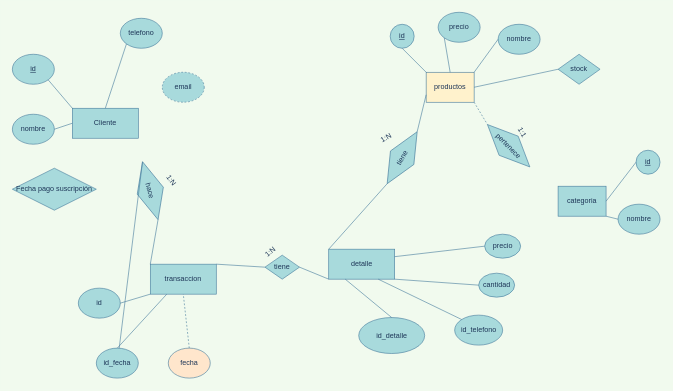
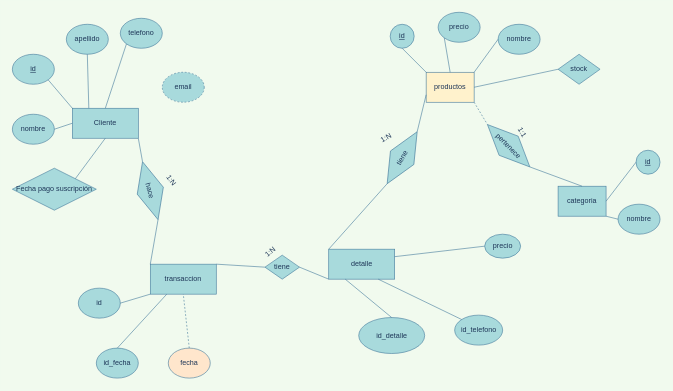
  <mxCell id="0" />
  <mxCell id="1" parent="0" />
  <mxCell id="2" value="Cliente" style="rounded=0;whiteSpace=wrap;html=1;fillColor=#A8DADC;strokeColor=#457B9D;fontColor=#1D3557;" parent="1" vertex="1"><mxGeometry x="120" y="180" width="110" height="50" as="geometry" /></mxCell>
  <mxCell id="3" value="productos" style="rounded=0;whiteSpace=wrap;html=1;fillColor=#fff2cc;strokeColor=#457B9D;fontColor=#1D3557;" parent="1" vertex="1"><mxGeometry x="710" y="120" width="80" height="50" as="geometry" /></mxCell>
  <mxCell id="4" value="&lt;u&gt;id&lt;/u&gt;" style="ellipse;whiteSpace=wrap;html=1;fillColor=#A8DADC;strokeColor=#457B9D;fontColor=#1D3557;" parent="1" vertex="1"><mxGeometry x="20" y="90" width="70" height="50" as="geometry" /></mxCell>
  <mxCell id="5" value="nombre" style="ellipse;whiteSpace=wrap;html=1;fillColor=#A8DADC;strokeColor=#457B9D;fontColor=#1D3557;" parent="1" vertex="1"><mxGeometry x="20" y="190" width="70" height="50" as="geometry" /></mxCell>
+ <mxCell id="6" value="apellido" style="ellipse;whiteSpace=wrap;html=1;fillColor=#A8DADC;strokeColor=#457B9D;fontColor=#1D3557;" parent="1" vertex="1"><mxGeometry x="110" y="40" width="70" height="50" as="geometry" /></mxCell>
  <mxCell id="7" value="telefono" style="ellipse;whiteSpace=wrap;html=1;fillColor=#A8DADC;strokeColor=#457B9D;fontColor=#1D3557;" parent="1" vertex="1"><mxGeometry x="200" y="30" width="70" height="50" as="geometry" /></mxCell>
  <mxCell id="8" value="email" style="ellipse;whiteSpace=wrap;html=1;fillColor=#A8DADC;strokeColor=#457B9D;fontColor=#1D3557;dashed=1;" parent="1" vertex="1"><mxGeometry x="270" y="120" width="70" height="50" as="geometry" /></mxCell>
  <mxCell id="9" value="Fecha pago suscripción" style="rhombus;whiteSpace=wrap;html=1;fillColor=#A8DADC;strokeColor=#457B9D;fontColor=#1D3557;" parent="1" vertex="1"><mxGeometry x="20" y="280" width="140" height="70" as="geometry" /></mxCell>
+ <mxCell id="10" value="" style="endArrow=none;html=1;exitX=1;exitY=0;exitDx=0;exitDy=0;entryX=0.5;entryY=1;entryDx=0;entryDy=0;strokeColor=#457B9D;fontColor=#1D3557;labelBackgroundColor=#F1FAEE;" parent="1" source="9" target="2" edge="1"><mxGeometry width="50" height="50" relative="1" as="geometry"><mxPoint x="280" y="180" as="sourcePoint" /><mxPoint x="330" y="130" as="targetPoint" /></mxGeometry></mxCell>
  <mxCell id="11" value="" style="endArrow=none;html=1;exitX=1;exitY=0.5;exitDx=0;exitDy=0;entryX=0;entryY=0.5;entryDx=0;entryDy=0;strokeColor=#457B9D;fontColor=#1D3557;labelBackgroundColor=#F1FAEE;" parent="1" source="5" target="2" edge="1"><mxGeometry width="50" height="50" relative="1" as="geometry"><mxPoint x="149.497" y="300.251" as="sourcePoint" /><mxPoint x="185" y="240" as="targetPoint" /></mxGeometry></mxCell>
  <mxCell id="12" value="" style="endArrow=none;html=1;exitX=1;exitY=1;exitDx=0;exitDy=0;entryX=0;entryY=0;entryDx=0;entryDy=0;strokeColor=#457B9D;fontColor=#1D3557;labelBackgroundColor=#F1FAEE;" parent="1" source="4" target="2" edge="1"><mxGeometry width="50" height="50" relative="1" as="geometry"><mxPoint x="100" y="225" as="sourcePoint" /><mxPoint x="130" y="215" as="targetPoint" /></mxGeometry></mxCell>
+ <mxCell id="13" value="" style="endArrow=none;html=1;exitX=0.5;exitY=1;exitDx=0;exitDy=0;entryX=0.25;entryY=0;entryDx=0;entryDy=0;strokeColor=#457B9D;fontColor=#1D3557;labelBackgroundColor=#F1FAEE;" parent="1" source="6" target="2" edge="1"><mxGeometry width="50" height="50" relative="1" as="geometry"><mxPoint x="89.749" y="142.678" as="sourcePoint" /><mxPoint x="130" y="190" as="targetPoint" /></mxGeometry></mxCell>
  <mxCell id="14" value="" style="endArrow=none;html=1;exitX=0;exitY=1;exitDx=0;exitDy=0;entryX=0.5;entryY=0;entryDx=0;entryDy=0;strokeColor=#457B9D;fontColor=#1D3557;labelBackgroundColor=#F1FAEE;" parent="1" source="7" target="2" edge="1"><mxGeometry width="50" height="50" relative="1" as="geometry"><mxPoint x="155" y="100" as="sourcePoint" /><mxPoint x="157.5" y="190" as="targetPoint" /></mxGeometry></mxCell>
  <mxCell id="15" value="&lt;u&gt;id&lt;/u&gt;" style="ellipse;whiteSpace=wrap;html=1;fillColor=#A8DADC;strokeColor=#457B9D;fontColor=#1D3557;" parent="1" vertex="1"><mxGeometry x="650" y="40" width="40" height="40" as="geometry" /></mxCell>
  <mxCell id="16" value="precio" style="ellipse;whiteSpace=wrap;html=1;fillColor=#A8DADC;strokeColor=#457B9D;fontColor=#1D3557;" parent="1" vertex="1"><mxGeometry x="730" y="20" width="70" height="50" as="geometry" /></mxCell>
  <mxCell id="17" value="nombre" style="ellipse;whiteSpace=wrap;html=1;fillColor=#A8DADC;strokeColor=#457B9D;fontColor=#1D3557;" parent="1" vertex="1"><mxGeometry x="830" y="40" width="70" height="50" as="geometry" /></mxCell>
  <mxCell id="18" value="" style="endArrow=none;html=1;exitX=0.5;exitY=1;exitDx=0;exitDy=0;entryX=0;entryY=0;entryDx=0;entryDy=0;strokeColor=#457B9D;fontColor=#1D3557;labelBackgroundColor=#F1FAEE;" parent="1" source="15" target="3" edge="1"><mxGeometry width="50" height="50" relative="1" as="geometry"><mxPoint x="219.749" y="132.678" as="sourcePoint" /><mxPoint x="260" y="180" as="targetPoint" /></mxGeometry></mxCell>
  <mxCell id="19" value="" style="endArrow=none;html=1;exitX=0;exitY=1;exitDx=0;exitDy=0;entryX=0.5;entryY=0;entryDx=0;entryDy=0;strokeColor=#457B9D;fontColor=#1D3557;labelBackgroundColor=#F1FAEE;" parent="1" source="16" target="3" edge="1"><mxGeometry width="50" height="50" relative="1" as="geometry"><mxPoint x="770" y="90" as="sourcePoint" /><mxPoint x="760" y="130" as="targetPoint" /></mxGeometry></mxCell>
  <mxCell id="20" value="" style="endArrow=none;html=1;exitX=0;exitY=0.5;exitDx=0;exitDy=0;entryX=1;entryY=0;entryDx=0;entryDy=0;strokeColor=#457B9D;fontColor=#1D3557;labelBackgroundColor=#F1FAEE;" parent="1" source="17" target="3" edge="1"><mxGeometry width="50" height="50" relative="1" as="geometry"><mxPoint x="830.551" y="102.889" as="sourcePoint" /><mxPoint x="790" y="110" as="targetPoint" /></mxGeometry></mxCell>
  <mxCell id="21" value="tiene" style="rhombus;whiteSpace=wrap;html=1;rotation=-60;fillColor=#A8DADC;strokeColor=#457B9D;fontColor=#1D3557;" parent="1" vertex="1"><mxGeometry x="620" y="240" width="100" height="45" as="geometry" /></mxCell>
  <mxCell id="22" value="" style="endArrow=none;html=1;entryX=0;entryY=0;entryDx=0;entryDy=0;exitX=0;exitY=0.5;exitDx=0;exitDy=0;strokeColor=#457B9D;fontColor=#1D3557;labelBackgroundColor=#F1FAEE;" parent="1" source="21" target="46" edge="1"><mxGeometry width="50" height="50" relative="1" as="geometry"><mxPoint x="380" y="250" as="sourcePoint" /><mxPoint x="185" y="240" as="targetPoint" /></mxGeometry></mxCell>
  <mxCell id="23" value="" style="endArrow=none;html=1;entryX=1;entryY=0.5;entryDx=0;entryDy=0;exitX=0;exitY=0.75;exitDx=0;exitDy=0;strokeColor=#457B9D;fontColor=#1D3557;labelBackgroundColor=#F1FAEE;" parent="1" source="3" target="21" edge="1"><mxGeometry width="50" height="50" relative="1" as="geometry"><mxPoint x="410" y="242.5" as="sourcePoint" /><mxPoint x="240" y="240" as="targetPoint" /></mxGeometry></mxCell>
  <mxCell id="24" value="1:N" style="text;html=1;align=center;verticalAlign=middle;resizable=0;points=[];autosize=1;rotation=-30;fontColor=#1D3557;" parent="1" vertex="1"><mxGeometry x="627.55" y="220" width="30" height="20" as="geometry" /></mxCell>
  <mxCell id="25" value="stock" style="rhombus;whiteSpace=wrap;html=1;fillColor=#A8DADC;strokeColor=#457B9D;fontColor=#1D3557;" vertex="1" parent="1"><mxGeometry x="930" y="90" width="70" height="50" as="geometry" /></mxCell>
  <mxCell id="26" value="" style="endArrow=none;html=1;exitX=0;exitY=0.5;exitDx=0;exitDy=0;entryX=1;entryY=0.5;entryDx=0;entryDy=0;strokeColor=#457B9D;fontColor=#1D3557;labelBackgroundColor=#F1FAEE;" edge="1" parent="1" source="25" target="3"><mxGeometry width="50" height="50" relative="1" as="geometry"><mxPoint x="840" y="155" as="sourcePoint" /><mxPoint x="790" y="170" as="targetPoint" /></mxGeometry></mxCell>
  <mxCell id="27" value="categoria" style="rounded=0;whiteSpace=wrap;html=1;fillColor=#A8DADC;strokeColor=#457B9D;fontColor=#1D3557;" vertex="1" parent="1"><mxGeometry x="930" y="310" width="80" height="50" as="geometry" /></mxCell>
  <mxCell id="28" value="" style="endArrow=none;html=1;entryX=0;entryY=0.5;entryDx=0;entryDy=0;exitX=1;exitY=1;exitDx=0;exitDy=0;strokeColor=#457B9D;fontColor=#1D3557;labelBackgroundColor=#F1FAEE;dashed=1;" edge="1" parent="1" source="3" target="33"><mxGeometry width="50" height="50" relative="1" as="geometry"><mxPoint x="820" y="240" as="sourcePoint" /><mxPoint x="750" y="280" as="targetPoint" /></mxGeometry></mxCell>
  <mxCell id="29" value="&lt;u&gt;id&lt;/u&gt;" style="ellipse;whiteSpace=wrap;html=1;fillColor=#A8DADC;strokeColor=#457B9D;fontColor=#1D3557;" vertex="1" parent="1"><mxGeometry x="1060" y="250" width="40" height="40" as="geometry" /></mxCell>
  <mxCell id="30" value="" style="endArrow=none;html=1;exitX=0;exitY=0.5;exitDx=0;exitDy=0;entryX=1;entryY=0.5;entryDx=0;entryDy=0;strokeColor=#457B9D;fontColor=#1D3557;labelBackgroundColor=#F1FAEE;" edge="1" parent="1" source="29" target="27"><mxGeometry width="50" height="50" relative="1" as="geometry"><mxPoint x="1050" y="305" as="sourcePoint" /><mxPoint x="1000" y="260" as="targetPoint" /></mxGeometry></mxCell>
  <mxCell id="31" value="nombre" style="ellipse;whiteSpace=wrap;html=1;fillColor=#A8DADC;strokeColor=#457B9D;fontColor=#1D3557;" vertex="1" parent="1"><mxGeometry x="1030" y="340" width="70" height="50" as="geometry" /></mxCell>
  <mxCell id="32" value="" style="endArrow=none;html=1;exitX=0;exitY=0.5;exitDx=0;exitDy=0;entryX=1;entryY=1;entryDx=0;entryDy=0;strokeColor=#457B9D;fontColor=#1D3557;labelBackgroundColor=#F1FAEE;" edge="1" parent="1" source="31" target="27"><mxGeometry width="50" height="50" relative="1" as="geometry"><mxPoint x="1070" y="390" as="sourcePoint" /><mxPoint x="1000" y="415" as="targetPoint" /></mxGeometry></mxCell>
  <mxCell id="33" value="pertenece" style="rhombus;whiteSpace=wrap;html=1;rotation=45;fillColor=#A8DADC;strokeColor=#457B9D;fontColor=#1D3557;" vertex="1" parent="1"><mxGeometry x="797.55" y="220" width="100" height="45" as="geometry" /></mxCell>
+ <mxCell id="34" value="" style="endArrow=none;html=1;exitX=1;exitY=0.5;exitDx=0;exitDy=0;entryX=0.5;entryY=0;entryDx=0;entryDy=0;strokeColor=#457B9D;fontColor=#1D3557;labelBackgroundColor=#F1FAEE;" edge="1" parent="1" source="33" target="27"><mxGeometry width="50" height="50" relative="1" as="geometry"><mxPoint x="760" y="180" as="sourcePoint" /><mxPoint x="760" y="290" as="targetPoint" /></mxGeometry></mxCell>
  <mxCell id="35" value="transaccion" style="rounded=0;whiteSpace=wrap;html=1;fillColor=#A8DADC;strokeColor=#457B9D;fontColor=#1D3557;" vertex="1" parent="1"><mxGeometry x="250" y="440" width="110" height="50" as="geometry" /></mxCell>
  <mxCell id="36" value="id" style="ellipse;whiteSpace=wrap;html=1;fillColor=#A8DADC;strokeColor=#457B9D;fontColor=#1D3557;" vertex="1" parent="1"><mxGeometry x="130" y="480" width="70" height="50" as="geometry" /></mxCell>
  <mxCell id="37" value="id_fecha" style="ellipse;whiteSpace=wrap;html=1;fillColor=#A8DADC;strokeColor=#457B9D;fontColor=#1D3557;" vertex="1" parent="1"><mxGeometry x="160" y="580" width="70" height="50" as="geometry" /></mxCell>
  <mxCell id="38" value="hace" style="rhombus;whiteSpace=wrap;html=1;rotation=75;fillColor=#A8DADC;strokeColor=#457B9D;fontColor=#1D3557;" vertex="1" parent="1"><mxGeometry x="200" y="295" width="100" height="45" as="geometry" /></mxCell>
- <mxCell id="39" value="" style="endArrow=none;html=1;exitX=0;exitY=0.5;exitDx=0;exitDy=0;strokeColor=#457B9D;fontColor=#1D3557;labelBackgroundColor=#F1FAEE;" edge="1" parent="1" source="38" target="37"><mxGeometry width="50" height="50" relative="1" as="geometry"><mxPoint x="280" y="155" as="sourcePoint" /><mxPoint x="240" y="190" as="targetPoint" /></mxGeometry></mxCell>
+ <mxCell id="39" value="" style="endArrow=none;html=1;entryX=1;entryY=1;entryDx=0;entryDy=0;exitX=0;exitY=0.5;exitDx=0;exitDy=0;strokeColor=#457B9D;fontColor=#1D3557;labelBackgroundColor=#F1FAEE;" edge="1" parent="1" source="38" target="2"><mxGeometry width="50" height="50" relative="1" as="geometry"><mxPoint x="280" y="155" as="sourcePoint" /><mxPoint x="240" y="190" as="targetPoint" /></mxGeometry></mxCell>
  <mxCell id="40" value="" style="endArrow=none;html=1;entryX=1;entryY=0.5;entryDx=0;entryDy=0;exitX=0;exitY=0;exitDx=0;exitDy=0;strokeColor=#457B9D;fontColor=#1D3557;labelBackgroundColor=#F1FAEE;" edge="1" parent="1" source="35" target="38"><mxGeometry width="50" height="50" relative="1" as="geometry"><mxPoint x="275" y="329.199" as="sourcePoint" /><mxPoint x="240" y="240" as="targetPoint" /></mxGeometry></mxCell>
  <mxCell id="41" value="" style="endArrow=none;html=1;exitX=1;exitY=0.5;exitDx=0;exitDy=0;entryX=0;entryY=1;entryDx=0;entryDy=0;strokeColor=#457B9D;fontColor=#1D3557;labelBackgroundColor=#F1FAEE;" edge="1" parent="1" source="36" target="35"><mxGeometry width="50" height="50" relative="1" as="geometry"><mxPoint x="89.497" y="330.251" as="sourcePoint" /><mxPoint x="125" y="270" as="targetPoint" /></mxGeometry></mxCell>
  <mxCell id="42" value="" style="endArrow=none;html=1;exitX=0.5;exitY=0;exitDx=0;exitDy=0;entryX=0.25;entryY=1;entryDx=0;entryDy=0;strokeColor=#457B9D;fontColor=#1D3557;labelBackgroundColor=#F1FAEE;" edge="1" parent="1" source="37" target="35"><mxGeometry width="50" height="50" relative="1" as="geometry"><mxPoint x="240" y="575" as="sourcePoint" /><mxPoint x="300" y="560" as="targetPoint" /></mxGeometry></mxCell>
  <mxCell id="43" value="fecha" style="ellipse;whiteSpace=wrap;html=1;fillColor=#ffe6cc;strokeColor=#457B9D;fontColor=#1D3557;" vertex="1" parent="1"><mxGeometry x="280" y="580" width="70" height="50" as="geometry" /></mxCell>
  <mxCell id="44" value="" style="endArrow=none;html=1;exitX=0.5;exitY=0;exitDx=0;exitDy=0;entryX=0.5;entryY=1;entryDx=0;entryDy=0;strokeColor=#457B9D;fontColor=#1D3557;labelBackgroundColor=#F1FAEE;dashed=1;" edge="1" parent="1" source="43" target="35"><mxGeometry width="50" height="50" relative="1" as="geometry"><mxPoint x="275" y="610" as="sourcePoint" /><mxPoint x="327.5" y="560" as="targetPoint" /></mxGeometry></mxCell>
  <mxCell id="45" value="1:N" style="text;html=1;align=center;verticalAlign=middle;resizable=0;points=[];autosize=1;rotation=55;fontColor=#1D3557;" vertex="1" parent="1"><mxGeometry x="270" y="290" width="30" height="20" as="geometry" /></mxCell>
  <mxCell id="46" value="detalle" style="rounded=0;whiteSpace=wrap;html=1;fillColor=#A8DADC;strokeColor=#457B9D;fontColor=#1D3557;" vertex="1" parent="1"><mxGeometry x="547.55" y="415" width="110" height="50" as="geometry" /></mxCell>
  <mxCell id="47" value="id_detalle" style="ellipse;whiteSpace=wrap;html=1;fillColor=#A8DADC;strokeColor=#457B9D;fontColor=#1D3557;" vertex="1" parent="1"><mxGeometry x="597.55" y="529" width="110" height="60" as="geometry" /></mxCell>
  <mxCell id="48" value="id_telefono" style="ellipse;whiteSpace=wrap;html=1;fillColor=#A8DADC;strokeColor=#457B9D;fontColor=#1D3557;" vertex="1" parent="1"><mxGeometry x="757.55" y="525" width="80" height="50" as="geometry" /></mxCell>
  <mxCell id="49" value="tiene" style="rhombus;whiteSpace=wrap;html=1;rotation=0;fillColor=#A8DADC;strokeColor=#457B9D;fontColor=#1D3557;" vertex="1" parent="1"><mxGeometry x="441.17" y="425" width="57.66" height="40" as="geometry" /></mxCell>
  <mxCell id="50" value="" style="endArrow=none;html=1;entryX=0;entryY=1;entryDx=0;entryDy=0;exitX=1;exitY=0.5;exitDx=0;exitDy=0;strokeColor=#457B9D;fontColor=#1D3557;labelBackgroundColor=#F1FAEE;" edge="1" parent="1" source="49" target="46"><mxGeometry width="50" height="50" relative="1" as="geometry"><mxPoint x="569.996" y="488.464" as="sourcePoint" /><mxPoint x="362.55" y="505.801" as="targetPoint" /></mxGeometry></mxCell>
  <mxCell id="51" value="" style="endArrow=none;html=1;entryX=0;entryY=0.5;entryDx=0;entryDy=0;exitX=1;exitY=0;exitDx=0;exitDy=0;strokeColor=#457B9D;fontColor=#1D3557;labelBackgroundColor=#F1FAEE;" edge="1" parent="1" source="35" target="49"><mxGeometry width="50" height="50" relative="1" as="geometry"><mxPoint x="514.786" y="363.464" as="sourcePoint" /><mxPoint x="580" y="340" as="targetPoint" /></mxGeometry></mxCell>
  <mxCell id="52" value="1:N" style="text;html=1;align=center;verticalAlign=middle;resizable=0;points=[];autosize=1;rotation=-40;fontColor=#1D3557;" vertex="1" parent="1"><mxGeometry x="435" y="410" width="30" height="20" as="geometry" /></mxCell>
  <mxCell id="53" value="" style="endArrow=none;html=1;entryX=0.25;entryY=1;entryDx=0;entryDy=0;exitX=0.5;exitY=0;exitDx=0;exitDy=0;strokeColor=#457B9D;fontColor=#1D3557;labelBackgroundColor=#F1FAEE;" edge="1" parent="1" source="47" target="46"><mxGeometry width="50" height="50" relative="1" as="geometry"><mxPoint x="579.996" y="498.464" as="sourcePoint" /><mxPoint x="637.55" y="475" as="targetPoint" /></mxGeometry></mxCell>
  <mxCell id="54" value="" style="endArrow=none;html=1;entryX=0.75;entryY=1;entryDx=0;entryDy=0;exitX=0;exitY=0;exitDx=0;exitDy=0;strokeColor=#457B9D;fontColor=#1D3557;labelBackgroundColor=#F1FAEE;" edge="1" parent="1" source="48" target="46"><mxGeometry width="50" height="50" relative="1" as="geometry"><mxPoint x="662.55" y="539" as="sourcePoint" /><mxPoint x="665.05" y="475" as="targetPoint" /></mxGeometry></mxCell>
- <mxCell id="55" value="cantidad" style="ellipse;whiteSpace=wrap;html=1;fillColor=#A8DADC;strokeColor=#457B9D;fontColor=#1D3557;" vertex="1" parent="1"><mxGeometry x="797.55" y="455" width="60" height="40" as="geometry" /></mxCell>
- <mxCell id="56" value="" style="endArrow=none;html=1;entryX=1;entryY=1;entryDx=0;entryDy=0;exitX=0;exitY=0.5;exitDx=0;exitDy=0;strokeColor=#457B9D;fontColor=#1D3557;labelBackgroundColor=#F1FAEE;" edge="1" parent="1" source="55" target="46"><mxGeometry width="50" height="50" relative="1" as="geometry"><mxPoint x="779.168" y="542.384" as="sourcePoint" /><mxPoint x="720.05" y="475" as="targetPoint" /></mxGeometry></mxCell>
  <mxCell id="57" value="precio" style="ellipse;whiteSpace=wrap;html=1;fillColor=#A8DADC;strokeColor=#457B9D;fontColor=#1D3557;" vertex="1" parent="1"><mxGeometry x="807.55" y="390" width="60" height="40" as="geometry" /></mxCell>
  <mxCell id="58" value="" style="endArrow=none;html=1;exitX=0;exitY=0.5;exitDx=0;exitDy=0;entryX=1;entryY=0.25;entryDx=0;entryDy=0;strokeColor=#457B9D;fontColor=#1D3557;labelBackgroundColor=#F1FAEE;" edge="1" parent="1" source="57" target="46"><mxGeometry width="50" height="50" relative="1" as="geometry"><mxPoint x="807.55" y="485" as="sourcePoint" /><mxPoint x="747.55" y="475" as="targetPoint" /></mxGeometry></mxCell>
  <mxCell id="59" value="1:1" style="text;html=1;align=center;verticalAlign=middle;resizable=0;points=[];autosize=1;fontColor=#1D3557;rotation=60;" vertex="1" parent="1"><mxGeometry x="855" y="210" width="30" height="20" as="geometry" /></mxCell>
